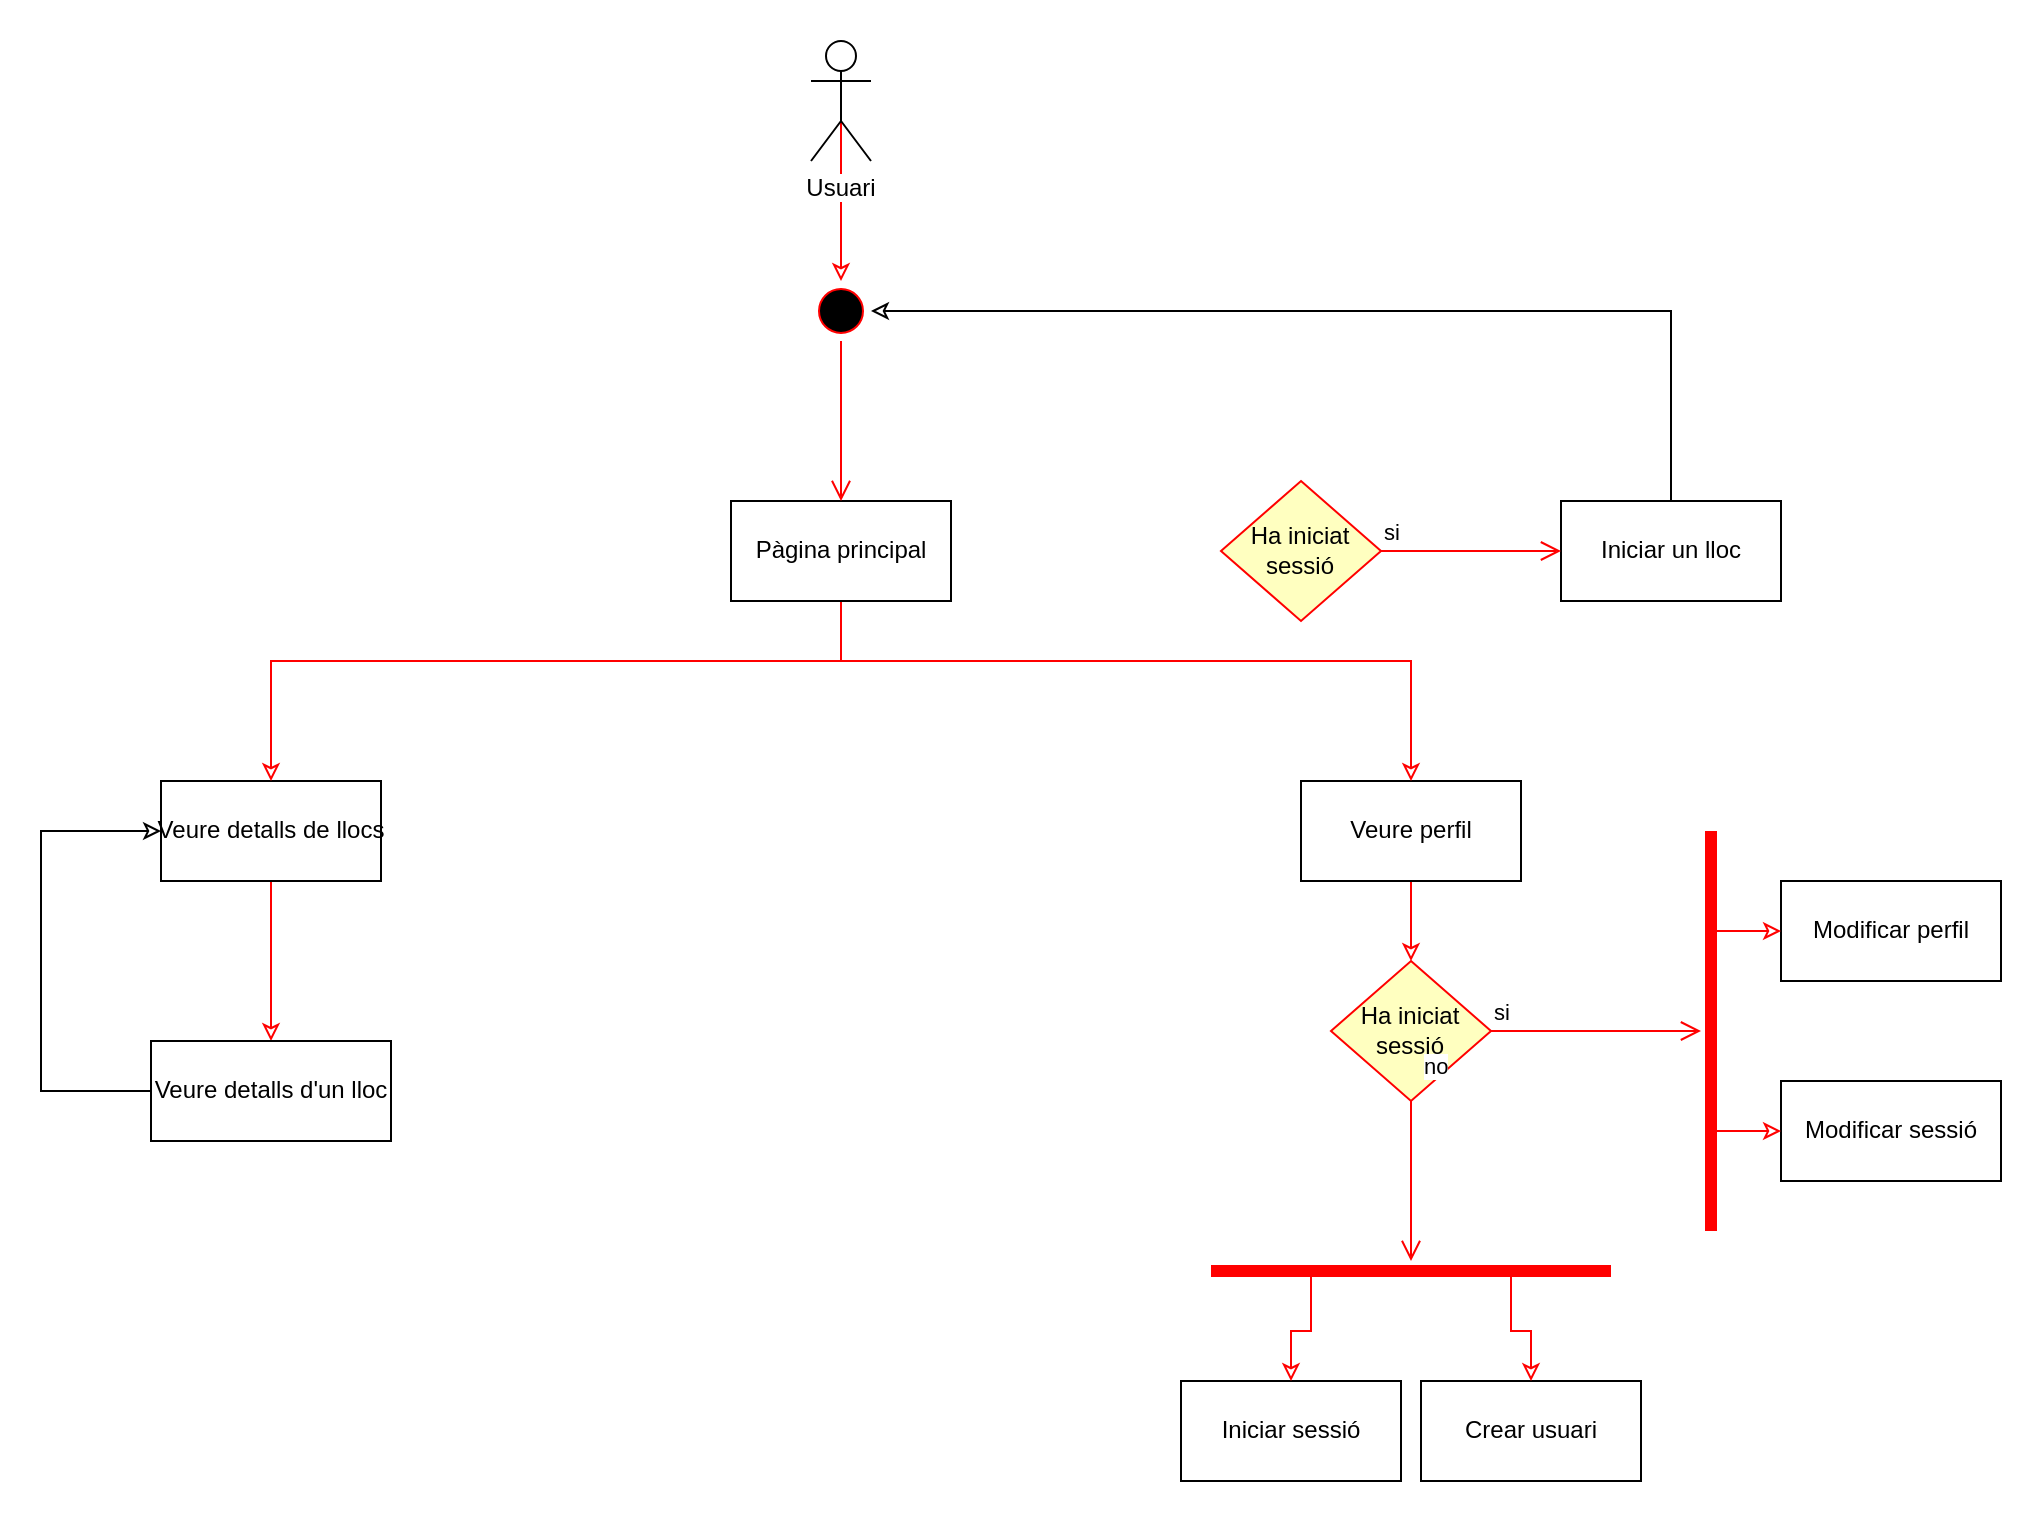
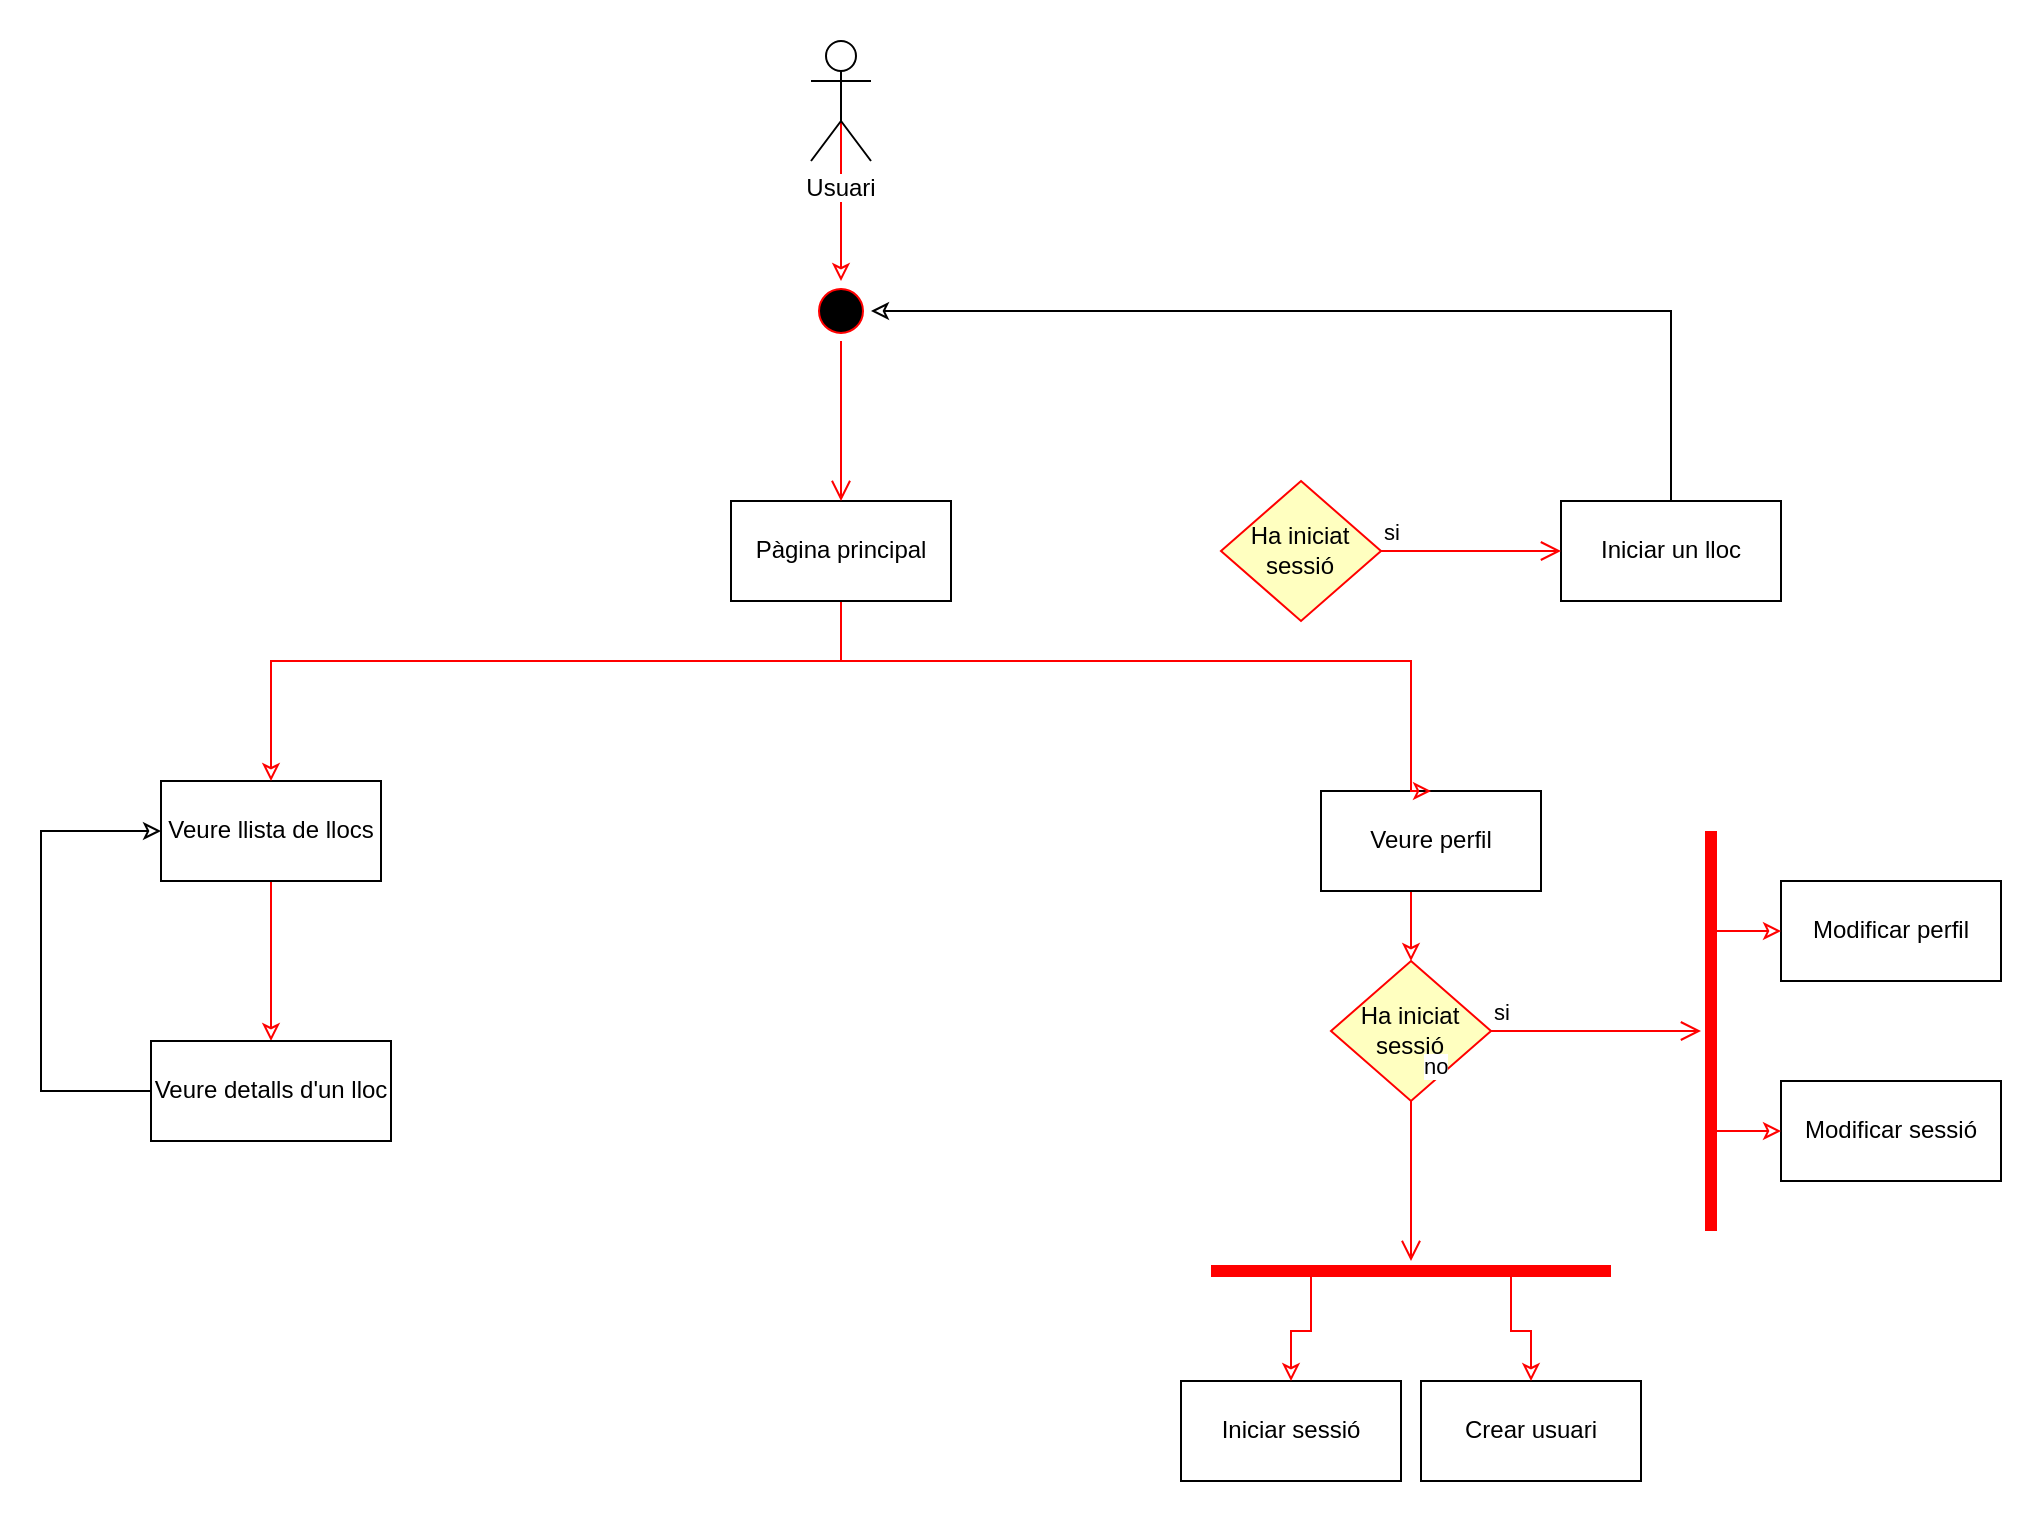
  <mxCell id="0" />
  <mxCell id="1" parent="0" />
  <mxCell id="2" style="edgeStyle=orthogonalEdgeStyle;rounded=0;orthogonalLoop=1;jettySize=auto;html=1;exitX=0.5;exitY=0.5;exitDx=0;exitDy=0;exitPerimeter=0;endArrow=classic;endFill=0;strokeColor=#FF0000;entryX=0.5;entryY=0;entryDx=0;entryDy=0;" edge="1" parent="1" source="3" target="21"><mxGeometry relative="1" as="geometry"><mxPoint x="460" y="130" as="targetPoint" /></mxGeometry></mxCell>
  <mxCell id="3" value="Usuari" style="shape=umlActor;verticalLabelPosition=bottom;labelBackgroundColor=#ffffff;verticalAlign=top;html=1;" vertex="1" parent="1"><mxGeometry x="405" y="20" width="30" height="60" as="geometry" /></mxCell>
  <mxCell id="4" style="edgeStyle=orthogonalEdgeStyle;rounded=0;orthogonalLoop=1;jettySize=auto;html=1;entryX=1;entryY=0.5;entryDx=0;entryDy=0;endArrow=classic;endFill=0;" edge="1" parent="1" source="5" target="21"><mxGeometry relative="1" as="geometry"><Array as="points"><mxPoint x="835" y="155" /></Array></mxGeometry></mxCell>
  <mxCell id="5" value="Iniciar un lloc" style="html=1;" vertex="1" parent="1"><mxGeometry x="780" y="250" width="110" height="50" as="geometry" /></mxCell>
  <mxCell id="6" style="edgeStyle=orthogonalEdgeStyle;rounded=0;orthogonalLoop=1;jettySize=auto;html=1;exitX=0.5;exitY=1;exitDx=0;exitDy=0;entryX=0.5;entryY=0;entryDx=0;entryDy=0;endArrow=classic;endFill=0;strokeColor=#FF0000;" edge="1" parent="1" source="7" target="9"><mxGeometry relative="1" as="geometry" /></mxCell>
- <mxCell id="7" value="Veure detalls de llocs" style="html=1;" vertex="1" parent="1"><mxGeometry x="80" y="390" width="110" height="50" as="geometry" /></mxCell>
+ <mxCell id="7" value="Veure llista de llocs" style="html=1;" vertex="1" parent="1"><mxGeometry x="80" y="390" width="110" height="50" as="geometry" /></mxCell>
  <mxCell id="8" style="edgeStyle=orthogonalEdgeStyle;rounded=0;orthogonalLoop=1;jettySize=auto;html=1;endArrow=classic;endFill=0;entryX=0;entryY=0.5;entryDx=0;entryDy=0;" edge="1" parent="1" source="9" target="7"><mxGeometry relative="1" as="geometry"><mxPoint x="20" y="410" as="targetPoint" /><Array as="points"><mxPoint x="20" y="545" /><mxPoint x="20" y="415" /></Array></mxGeometry></mxCell>
  <mxCell id="9" value="Veure detalls d'un lloc" style="html=1;" vertex="1" parent="1"><mxGeometry x="75" y="520" width="120" height="50" as="geometry" /></mxCell>
  <mxCell id="10" style="edgeStyle=orthogonalEdgeStyle;rounded=0;orthogonalLoop=1;jettySize=auto;html=1;exitX=0.5;exitY=1;exitDx=0;exitDy=0;entryX=0.5;entryY=0;entryDx=0;entryDy=0;endArrow=classic;endFill=0;strokeColor=#FF0000;" edge="1" parent="1" source="11" target="23"><mxGeometry relative="1" as="geometry" /></mxCell>
- <mxCell id="11" value="&lt;div&gt;Veure perfil&lt;/div&gt;" style="html=1;" vertex="1" parent="1"><mxGeometry x="650" y="390" width="110" height="50" as="geometry" /></mxCell>
+ <mxCell id="11" value="&lt;div&gt;Veure perfil&lt;/div&gt;" style="html=1;" vertex="1" parent="1"><mxGeometry x="660" y="395" width="110" height="50" as="geometry" /></mxCell>
  <mxCell id="12" value="&lt;div&gt;Modificar perfil&lt;/div&gt;" style="html=1;" vertex="1" parent="1"><mxGeometry x="890" y="440" width="110" height="50" as="geometry" /></mxCell>
  <mxCell id="13" value="Crear usuari" style="html=1;" vertex="1" parent="1"><mxGeometry x="710" y="690" width="110" height="50" as="geometry" /></mxCell>
  <mxCell id="14" value="Iniciar sessió" style="html=1;" vertex="1" parent="1"><mxGeometry x="590" y="690" width="110" height="50" as="geometry" /></mxCell>
  <mxCell id="15" value="&lt;div&gt;Modificar sessió&lt;/div&gt;" style="html=1;" vertex="1" parent="1"><mxGeometry x="890" y="540" width="110" height="50" as="geometry" /></mxCell>
  <mxCell id="16" value="Ha iniciat sessió" style="rhombus;whiteSpace=wrap;html=1;fillColor=#ffffc0;strokeColor=#ff0000;" vertex="1" parent="1"><mxGeometry x="610" y="240" width="80" height="70" as="geometry" /></mxCell>
  <mxCell id="17" value="si" style="edgeStyle=orthogonalEdgeStyle;html=1;align=left;verticalAlign=bottom;endArrow=open;endSize=8;strokeColor=#ff0000;entryX=0;entryY=0.5;entryDx=0;entryDy=0;" edge="1" source="16" parent="1" target="5"><mxGeometry x="-1" relative="1" as="geometry"><mxPoint x="1010" y="275" as="targetPoint" /><Array as="points" /></mxGeometry></mxCell>
  <mxCell id="18" style="edgeStyle=orthogonalEdgeStyle;rounded=0;orthogonalLoop=1;jettySize=auto;html=1;entryX=0.5;entryY=0;entryDx=0;entryDy=0;endArrow=classic;endFill=0;strokeColor=#FF0000;" edge="1" parent="1" source="20" target="7"><mxGeometry relative="1" as="geometry"><Array as="points"><mxPoint x="420" y="330" /><mxPoint x="135" y="330" /></Array></mxGeometry></mxCell>
  <mxCell id="19" style="edgeStyle=orthogonalEdgeStyle;rounded=0;orthogonalLoop=1;jettySize=auto;html=1;entryX=0.5;entryY=0;entryDx=0;entryDy=0;endArrow=classic;endFill=0;strokeColor=#FF0000;" edge="1" parent="1" source="20" target="11"><mxGeometry relative="1" as="geometry"><Array as="points"><mxPoint x="420" y="330" /><mxPoint x="705" y="330" /></Array></mxGeometry></mxCell>
  <mxCell id="20" value="&lt;div&gt;Pàgina principal&lt;/div&gt;" style="html=1;" vertex="1" parent="1"><mxGeometry x="365" y="250" width="110" height="50" as="geometry" /></mxCell>
  <mxCell id="21" value="" style="ellipse;html=1;shape=startState;fillColor=#000000;strokeColor=#ff0000;" vertex="1" parent="1"><mxGeometry x="405" y="140" width="30" height="30" as="geometry" /></mxCell>
  <mxCell id="22" value="" style="edgeStyle=orthogonalEdgeStyle;html=1;verticalAlign=bottom;endArrow=open;endSize=8;strokeColor=#ff0000;entryX=0.5;entryY=0;entryDx=0;entryDy=0;" edge="1" source="21" parent="1" target="20"><mxGeometry relative="1" as="geometry"><mxPoint x="420" y="230" as="targetPoint" /></mxGeometry></mxCell>
  <mxCell id="23" value="Ha iniciat sessió" style="rhombus;whiteSpace=wrap;html=1;fillColor=#ffffc0;strokeColor=#ff0000;" vertex="1" parent="1"><mxGeometry x="665" y="480" width="80" height="70" as="geometry" /></mxCell>
  <mxCell id="24" value="si" style="edgeStyle=orthogonalEdgeStyle;html=1;align=left;verticalAlign=bottom;endArrow=open;endSize=8;strokeColor=#ff0000;" edge="1" parent="1" source="23" target="28"><mxGeometry x="-1" relative="1" as="geometry"><mxPoint x="840" y="515" as="targetPoint" /><Array as="points" /></mxGeometry></mxCell>
  <mxCell id="25" value="&lt;div&gt;no&lt;/div&gt;" style="edgeStyle=orthogonalEdgeStyle;html=1;align=left;verticalAlign=bottom;endArrow=open;endSize=8;strokeColor=#ff0000;exitX=0.5;exitY=1;exitDx=0;exitDy=0;" edge="1" parent="1" source="23" target="31"><mxGeometry x="0.8" y="80" relative="1" as="geometry"><mxPoint x="705" y="620" as="targetPoint" /><Array as="points" /><mxPoint x="740" y="590" as="sourcePoint" /><mxPoint x="-75" y="-80" as="offset" /></mxGeometry></mxCell>
  <mxCell id="26" style="edgeStyle=orthogonalEdgeStyle;rounded=0;orthogonalLoop=1;jettySize=auto;html=1;exitX=0.25;exitY=0.5;exitDx=0;exitDy=0;exitPerimeter=0;entryX=0;entryY=0.5;entryDx=0;entryDy=0;endArrow=classic;endFill=0;strokeColor=#FF0000;" edge="1" parent="1" source="28" target="12"><mxGeometry relative="1" as="geometry" /></mxCell>
  <mxCell id="27" style="edgeStyle=orthogonalEdgeStyle;rounded=0;orthogonalLoop=1;jettySize=auto;html=1;exitX=0.75;exitY=0.5;exitDx=0;exitDy=0;exitPerimeter=0;entryX=0;entryY=0.5;entryDx=0;entryDy=0;endArrow=classic;endFill=0;strokeColor=#FF0000;" edge="1" parent="1" source="28" target="15"><mxGeometry relative="1" as="geometry" /></mxCell>
  <mxCell id="28" value="" style="shape=line;html=1;strokeWidth=6;strokeColor=#ff0000;direction=south;" vertex="1" parent="1"><mxGeometry x="850" y="415" width="10" height="200" as="geometry" /></mxCell>
  <mxCell id="29" style="edgeStyle=orthogonalEdgeStyle;rounded=0;orthogonalLoop=1;jettySize=auto;html=1;exitX=0.25;exitY=0.5;exitDx=0;exitDy=0;exitPerimeter=0;entryX=0.5;entryY=0;entryDx=0;entryDy=0;endArrow=classic;endFill=0;strokeColor=#FF0000;" edge="1" parent="1" source="31" target="14"><mxGeometry relative="1" as="geometry" /></mxCell>
  <mxCell id="30" style="edgeStyle=orthogonalEdgeStyle;rounded=0;orthogonalLoop=1;jettySize=auto;html=1;exitX=0.75;exitY=0.5;exitDx=0;exitDy=0;exitPerimeter=0;entryX=0.5;entryY=0;entryDx=0;entryDy=0;endArrow=classic;endFill=0;strokeColor=#FF0000;" edge="1" parent="1" source="31" target="13"><mxGeometry relative="1" as="geometry" /></mxCell>
  <mxCell id="31" value="" style="shape=line;html=1;strokeWidth=6;strokeColor=#ff0000;" vertex="1" parent="1"><mxGeometry x="605" y="630" width="200" height="10" as="geometry" /></mxCell>
